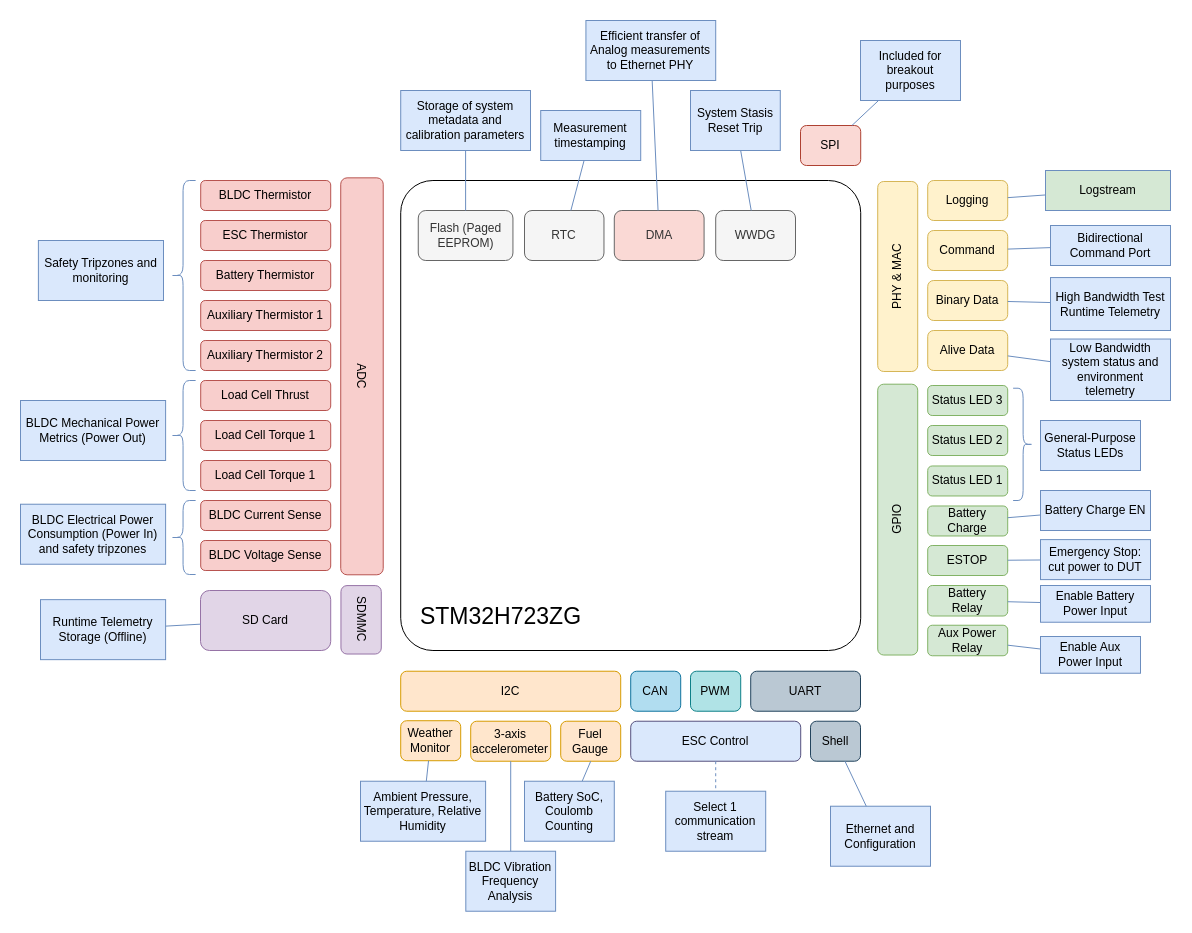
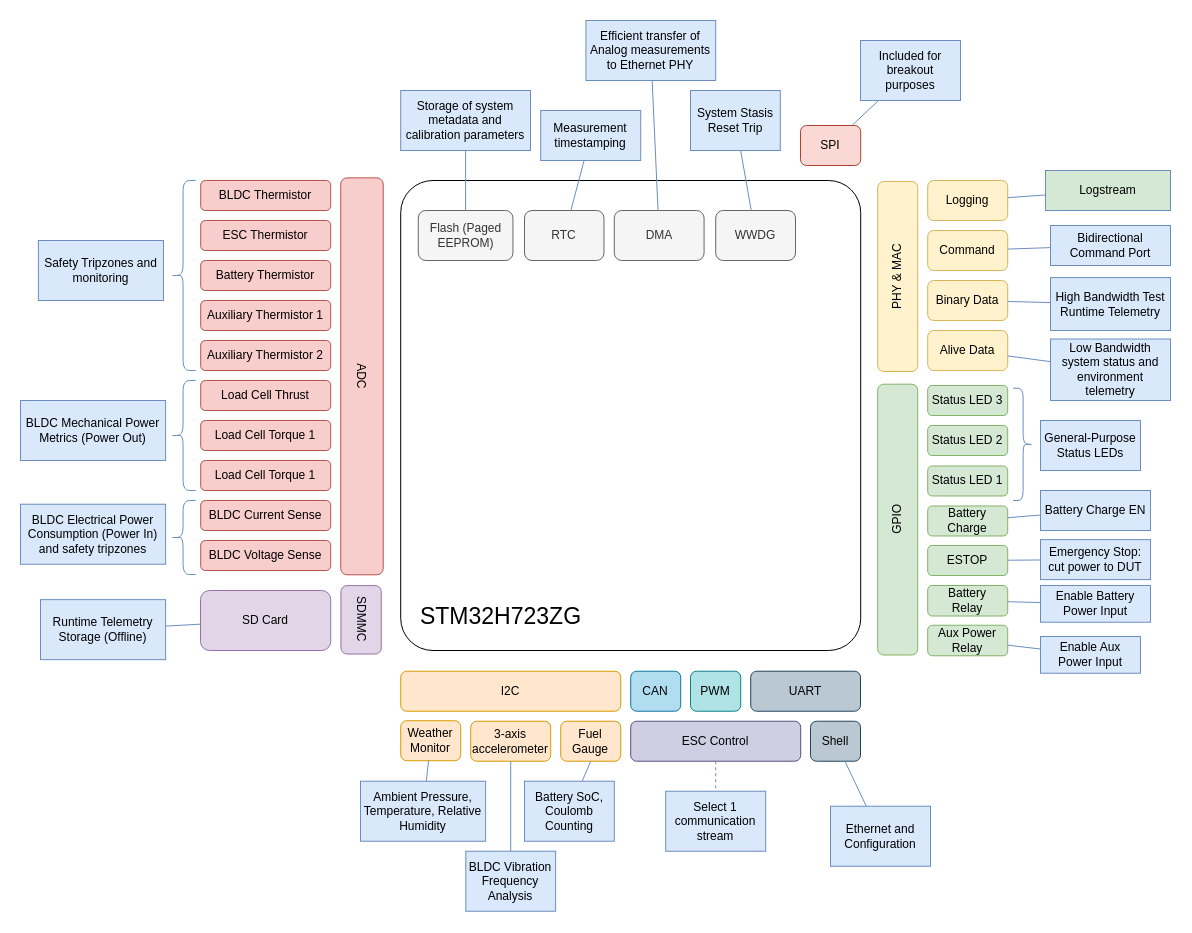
  <mxCell id="0" />
  <mxCell id="1" parent="0" />
  <mxCell id="2" value="" style="rounded=1;whiteSpace=wrap;html=1;arcSize=7;" vertex="1" parent="1"><mxGeometry x="400.21" y="180" width="460" height="470" as="geometry" /></mxCell>
  <mxCell id="3" value="ADC" style="rounded=1;whiteSpace=wrap;html=1;rotation=90;fillColor=#f8cecc;strokeColor=#b85450;" vertex="1" parent="1"><mxGeometry x="163" y="354.57" width="396.94" height="42.5" as="geometry" /></mxCell>
- <mxCell id="4" value="ESC Control" style="rounded=1;whiteSpace=wrap;html=1;fillColor=#dae8fc;strokeColor=#56517e;" vertex="1" parent="1"><mxGeometry x="630.21" y="720.73" width="170" height="40" as="geometry" /></mxCell>
+ <mxCell id="4" value="ESC Control" style="rounded=1;whiteSpace=wrap;html=1;fillColor=#d0cee2;strokeColor=#56517e;" vertex="1" parent="1"><mxGeometry x="630.21" y="720.73" width="170" height="40" as="geometry" /></mxCell>
  <mxCell id="5" value="CAN" style="rounded=1;whiteSpace=wrap;html=1;fillColor=#b1ddf0;strokeColor=#10739e;" vertex="1" parent="1"><mxGeometry x="630.21" y="670.73" width="50" height="40" as="geometry" /></mxCell>
  <mxCell id="6" value="PWM" style="rounded=1;whiteSpace=wrap;html=1;fillColor=#b0e3e6;strokeColor=#0e8088;" vertex="1" parent="1"><mxGeometry x="690" y="670.73" width="50.21" height="40" as="geometry" /></mxCell>
  <mxCell id="7" value="UART" style="rounded=1;whiteSpace=wrap;html=1;fillColor=#bac8d3;strokeColor=#23445d;" vertex="1" parent="1"><mxGeometry x="750.21" y="670.73" width="109.79" height="40" as="geometry" /></mxCell>
  <mxCell id="8" value="I2C" style="rounded=1;whiteSpace=wrap;html=1;rotation=0;fillColor=#ffe6cc;strokeColor=#d79b00;" vertex="1" parent="1"><mxGeometry x="400.21" y="670.73" width="220" height="40" as="geometry" /></mxCell>
  <mxCell id="9" value="PHY &amp;amp; MAC" style="rounded=1;whiteSpace=wrap;html=1;rotation=-90;fillColor=#fff2cc;strokeColor=#d6b656;" vertex="1" parent="1"><mxGeometry x="802.21" y="256" width="190" height="40" as="geometry" /></mxCell>
  <mxCell id="10" value="ESC Thermistor" style="rounded=1;whiteSpace=wrap;html=1;fillColor=#f8cecc;strokeColor=#b85450;" vertex="1" parent="1"><mxGeometry x="200.21" y="220" width="130" height="30" as="geometry" /></mxCell>
  <mxCell id="11" value="BLDC Thermistor" style="rounded=1;whiteSpace=wrap;html=1;fillColor=#f8cecc;strokeColor=#b85450;" vertex="1" parent="1"><mxGeometry x="200.21" y="180" width="130" height="30" as="geometry" /></mxCell>
  <mxCell id="12" value="Battery Thermistor" style="rounded=1;whiteSpace=wrap;html=1;fillColor=#f8cecc;strokeColor=#b85450;" vertex="1" parent="1"><mxGeometry x="200.21" y="260" width="130" height="30" as="geometry" /></mxCell>
  <mxCell id="13" value="Weather Monitor" style="rounded=1;whiteSpace=wrap;html=1;fillColor=#ffe6cc;strokeColor=#d79b00;" vertex="1" parent="1"><mxGeometry x="400.21" y="720.23" width="60" height="40" as="geometry" /></mxCell>
  <mxCell id="14" value="Fuel Gauge" style="rounded=1;whiteSpace=wrap;html=1;fillColor=#ffe6cc;strokeColor=#d79b00;" vertex="1" parent="1"><mxGeometry x="560.21" y="720.73" width="60" height="40" as="geometry" /></mxCell>
  <mxCell id="15" value="Auxiliary Thermistor 1" style="rounded=1;whiteSpace=wrap;html=1;fillColor=#f8cecc;strokeColor=#b85450;" vertex="1" parent="1"><mxGeometry x="200.21" y="300" width="130" height="30" as="geometry" /></mxCell>
  <mxCell id="16" value="Auxiliary Thermistor 2" style="rounded=1;whiteSpace=wrap;html=1;fillColor=#f8cecc;strokeColor=#b85450;" vertex="1" parent="1"><mxGeometry x="200.21" y="340" width="130" height="30" as="geometry" /></mxCell>
  <mxCell id="17" value="Load Cell Thrust" style="rounded=1;whiteSpace=wrap;html=1;fillColor=#f8cecc;strokeColor=#b85450;" vertex="1" parent="1"><mxGeometry x="200.21" y="380" width="130" height="30" as="geometry" /></mxCell>
  <mxCell id="18" value="Load Cell Torque 1" style="rounded=1;whiteSpace=wrap;html=1;fillColor=#f8cecc;strokeColor=#b85450;" vertex="1" parent="1"><mxGeometry x="200.21" y="420" width="130" height="30" as="geometry" /></mxCell>
  <mxCell id="19" value="Load Cell Torque 1" style="rounded=1;whiteSpace=wrap;html=1;fillColor=#f8cecc;strokeColor=#b85450;" vertex="1" parent="1"><mxGeometry x="200.21" y="460" width="130" height="30" as="geometry" /></mxCell>
  <mxCell id="20" value="3-axis accelerometer" style="rounded=1;whiteSpace=wrap;html=1;fillColor=#ffe6cc;strokeColor=#d79b00;" vertex="1" parent="1"><mxGeometry x="470.21" y="720.73" width="80" height="40" as="geometry" /></mxCell>
  <mxCell id="21" value="Select 1 communication stream" style="rounded=0;whiteSpace=wrap;html=1;fillColor=#dae8fc;strokeColor=#6c8ebf;" vertex="1" parent="1"><mxGeometry x="665.21" y="790.73" width="100" height="60" as="geometry" /></mxCell>
  <mxCell id="22" value="" style="endArrow=none;html=1;rounded=0;fillColor=#dae8fc;strokeColor=#6c8ebf;dashed=1;" edge="1" parent="1" source="4" target="21"><mxGeometry width="50" height="50" relative="1" as="geometry"><mxPoint x="860.21" y="645.73" as="sourcePoint" /><mxPoint x="910.21" y="595.73" as="targetPoint" /></mxGeometry></mxCell>
  <mxCell id="23" value="GPIO" style="rounded=1;whiteSpace=wrap;html=1;rotation=-90;fillColor=#d5e8d4;strokeColor=#82b366;" vertex="1" parent="1"><mxGeometry x="761.8" y="499.11" width="270.82" height="40" as="geometry" /></mxCell>
  <mxCell id="24" value="Battery Charge" style="rounded=1;whiteSpace=wrap;html=1;fillColor=#d5e8d4;strokeColor=#82b366;" vertex="1" parent="1"><mxGeometry x="927.21" y="505.47" width="80" height="30" as="geometry" /></mxCell>
  <mxCell id="25" value="Status LED 1" style="rounded=1;whiteSpace=wrap;html=1;fillColor=#d5e8d4;strokeColor=#82b366;" vertex="1" parent="1"><mxGeometry x="927.21" y="465.47" width="80" height="30" as="geometry" /></mxCell>
  <mxCell id="26" value="Status LED 2" style="rounded=1;whiteSpace=wrap;html=1;fillColor=#d5e8d4;strokeColor=#82b366;" vertex="1" parent="1"><mxGeometry x="927.21" y="425" width="80" height="30" as="geometry" /></mxCell>
  <mxCell id="27" value="Status LED 3" style="rounded=1;whiteSpace=wrap;html=1;fillColor=#d5e8d4;strokeColor=#82b366;" vertex="1" parent="1"><mxGeometry x="927.21" y="385" width="80" height="30" as="geometry" /></mxCell>
  <mxCell id="28" value="BLDC Current Sense" style="rounded=1;whiteSpace=wrap;html=1;fillColor=#f8cecc;strokeColor=#b85450;" vertex="1" parent="1"><mxGeometry x="200.21" y="500" width="130" height="30" as="geometry" /></mxCell>
  <mxCell id="29" value="BLDC Voltage Sense" style="rounded=1;whiteSpace=wrap;html=1;fillColor=#f8cecc;strokeColor=#b85450;" vertex="1" parent="1"><mxGeometry x="200.21" y="540" width="130" height="30" as="geometry" /></mxCell>
  <mxCell id="30" value="ESTOP" style="rounded=1;whiteSpace=wrap;html=1;fillColor=#d5e8d4;strokeColor=#82b366;" vertex="1" parent="1"><mxGeometry x="927.21" y="545" width="80" height="30" as="geometry" /></mxCell>
  <mxCell id="31" value="Logging" style="rounded=1;whiteSpace=wrap;html=1;fillColor=#fff2cc;strokeColor=#d6b656;" vertex="1" parent="1"><mxGeometry x="927.21" y="180" width="80" height="40" as="geometry" /></mxCell>
  <mxCell id="32" value="Command" style="rounded=1;whiteSpace=wrap;html=1;fillColor=#fff2cc;strokeColor=#d6b656;" vertex="1" parent="1"><mxGeometry x="927.21" y="230" width="80" height="40" as="geometry" /></mxCell>
  <mxCell id="33" value="Binary Data" style="rounded=1;whiteSpace=wrap;html=1;fillColor=#fff2cc;strokeColor=#d6b656;" vertex="1" parent="1"><mxGeometry x="927.21" y="280" width="80" height="40" as="geometry" /></mxCell>
  <mxCell id="34" value="Alive Data" style="rounded=1;whiteSpace=wrap;html=1;fillColor=#fff2cc;strokeColor=#d6b656;" vertex="1" parent="1"><mxGeometry x="927.21" y="330" width="80" height="40" as="geometry" /></mxCell>
  <mxCell id="35" value="SDMMC" style="rounded=1;whiteSpace=wrap;html=1;rotation=90;fillColor=#e1d5e7;strokeColor=#9673a6;" vertex="1" parent="1"><mxGeometry x="326.4" y="599.15" width="68.43" height="40.34" as="geometry" /></mxCell>
  <mxCell id="36" value="SD Card" style="rounded=1;whiteSpace=wrap;html=1;rotation=0;fillColor=#e1d5e7;strokeColor=#9673a6;" vertex="1" parent="1"><mxGeometry x="200" y="590" width="130.21" height="60" as="geometry" /></mxCell>
  <mxCell id="37" value="Battery&lt;br&gt;Relay" style="rounded=1;whiteSpace=wrap;html=1;fillColor=#d5e8d4;strokeColor=#82b366;" vertex="1" parent="1"><mxGeometry x="927.21" y="585" width="80" height="30.51" as="geometry" /></mxCell>
  <mxCell id="38" value="SPI" style="rounded=1;whiteSpace=wrap;html=1;rotation=0;fillColor=#fad9d5;strokeColor=#ae4132;" vertex="1" parent="1"><mxGeometry x="800" y="125" width="60.21" height="40" as="geometry" /></mxCell>
  <mxCell id="39" value="Included for breakout purposes" style="rounded=0;whiteSpace=wrap;html=1;fillColor=#dae8fc;strokeColor=#6c8ebf;" vertex="1" parent="1"><mxGeometry x="860" y="40" width="100" height="60" as="geometry" /></mxCell>
  <mxCell id="40" value="" style="endArrow=none;html=1;rounded=0;fillColor=#dae8fc;strokeColor=#6c8ebf;" edge="1" parent="1" source="38" target="39"><mxGeometry width="50" height="50" relative="1" as="geometry"><mxPoint x="715" y="770" as="sourcePoint" /><mxPoint x="715" y="800" as="targetPoint" /></mxGeometry></mxCell>
  <mxCell id="41" value="Shell" style="rounded=1;whiteSpace=wrap;html=1;fillColor=#bac8d3;strokeColor=#23445d;" vertex="1" parent="1"><mxGeometry x="810" y="720.73" width="50" height="40" as="geometry" /></mxCell>
  <mxCell id="42" value="Ethernet and Configuration" style="rounded=0;whiteSpace=wrap;html=1;fillColor=#dae8fc;strokeColor=#6c8ebf;" vertex="1" parent="1"><mxGeometry x="830" y="805.73" width="100" height="60" as="geometry" /></mxCell>
  <mxCell id="43" value="" style="endArrow=none;html=1;rounded=0;fillColor=#dae8fc;strokeColor=#6c8ebf;" edge="1" parent="1" target="42" source="41"><mxGeometry width="50" height="50" relative="1" as="geometry"><mxPoint x="879.79" y="775.73" as="sourcePoint" /><mxPoint x="1075" y="610.73" as="targetPoint" /></mxGeometry></mxCell>
  <mxCell id="44" value="Battery SoC, Coulomb Counting" style="rounded=0;whiteSpace=wrap;html=1;fillColor=#dae8fc;strokeColor=#6c8ebf;" vertex="1" parent="1"><mxGeometry x="524" y="780.73" width="89.79" height="60" as="geometry" /></mxCell>
  <mxCell id="45" value="" style="endArrow=none;html=1;rounded=0;fillColor=#dae8fc;strokeColor=#6c8ebf;exitX=0.5;exitY=1;exitDx=0;exitDy=0;" edge="1" parent="1" target="44" source="14"><mxGeometry width="50" height="50" relative="1" as="geometry"><mxPoint x="560" y="775.73" as="sourcePoint" /><mxPoint x="755" y="610.73" as="targetPoint" /></mxGeometry></mxCell>
  <mxCell id="46" value="BLDC Vibration Frequency Analysis" style="rounded=0;whiteSpace=wrap;html=1;fillColor=#dae8fc;strokeColor=#6c8ebf;" vertex="1" parent="1"><mxGeometry x="465.31" y="850.73" width="89.79" height="60" as="geometry" /></mxCell>
  <mxCell id="47" value="" style="endArrow=none;html=1;rounded=0;fillColor=#dae8fc;strokeColor=#6c8ebf;" edge="1" parent="1" target="46" source="20"><mxGeometry width="50" height="50" relative="1" as="geometry"><mxPoint x="469.79" y="790.73" as="sourcePoint" /><mxPoint x="634.79" y="640.73" as="targetPoint" /></mxGeometry></mxCell>
  <mxCell id="48" value="Ambient Pressure, Temperature, Relative Humidity" style="rounded=0;whiteSpace=wrap;html=1;fillColor=#dae8fc;strokeColor=#6c8ebf;" vertex="1" parent="1"><mxGeometry x="360" y="780.73" width="125.11" height="60" as="geometry" /></mxCell>
  <mxCell id="49" value="" style="endArrow=none;html=1;rounded=0;fillColor=#dae8fc;strokeColor=#6c8ebf;" edge="1" parent="1" source="13" target="48"><mxGeometry width="50" height="50" relative="1" as="geometry"><mxPoint x="600" y="770.73" as="sourcePoint" /><mxPoint x="592" y="790.73" as="targetPoint" /></mxGeometry></mxCell>
  <mxCell id="50" value="Runtime Telemetry Storage (Offline)" style="rounded=0;whiteSpace=wrap;html=1;fillColor=#dae8fc;strokeColor=#6c8ebf;" vertex="1" parent="1"><mxGeometry x="40" y="599.15" width="125.11" height="60" as="geometry" /></mxCell>
  <mxCell id="51" value="" style="endArrow=none;html=1;rounded=0;fillColor=#dae8fc;strokeColor=#6c8ebf;" edge="1" parent="1" source="36" target="50"><mxGeometry width="50" height="50" relative="1" as="geometry"><mxPoint x="510" y="770" as="sourcePoint" /><mxPoint x="510" y="860" as="targetPoint" /></mxGeometry></mxCell>
  <mxCell id="52" value="BLDC Electrical Power Consumption (Power In) and safety tripzones" style="rounded=0;whiteSpace=wrap;html=1;fillColor=#dae8fc;strokeColor=#6c8ebf;" vertex="1" parent="1"><mxGeometry x="20" y="503.73" width="145.11" height="60" as="geometry" /></mxCell>
  <mxCell id="53" value="BLDC Mechanical Power Metrics (Power Out)" style="rounded=0;whiteSpace=wrap;html=1;fillColor=#dae8fc;strokeColor=#6c8ebf;" vertex="1" parent="1"><mxGeometry x="20" y="400" width="145.11" height="60" as="geometry" /></mxCell>
  <mxCell id="54" value="" style="shape=curlyBracket;whiteSpace=wrap;html=1;rounded=1;labelPosition=left;verticalLabelPosition=middle;align=right;verticalAlign=middle;fillColor=#dae8fc;strokeColor=#6c8ebf;" vertex="1" parent="1"><mxGeometry x="170" y="500" width="25.11" height="74" as="geometry" /></mxCell>
  <mxCell id="55" value="" style="shape=curlyBracket;whiteSpace=wrap;html=1;rounded=1;labelPosition=left;verticalLabelPosition=middle;align=right;verticalAlign=middle;fillColor=#dae8fc;strokeColor=#6c8ebf;" vertex="1" parent="1"><mxGeometry x="170" y="380" width="25.11" height="110" as="geometry" /></mxCell>
  <mxCell id="56" value="Safety Tripzones and monitoring" style="rounded=0;whiteSpace=wrap;html=1;fillColor=#dae8fc;strokeColor=#6c8ebf;" vertex="1" parent="1"><mxGeometry x="37.89" y="240" width="125.11" height="60" as="geometry" /></mxCell>
  <mxCell id="57" value="" style="shape=curlyBracket;whiteSpace=wrap;html=1;rounded=1;labelPosition=left;verticalLabelPosition=middle;align=right;verticalAlign=middle;fillColor=#dae8fc;strokeColor=#6c8ebf;" vertex="1" parent="1"><mxGeometry x="170" y="180" width="25.11" height="190" as="geometry" /></mxCell>
  <mxCell id="58" value="Logstream" style="rounded=0;whiteSpace=wrap;html=1;fillColor=#d5e8d4;strokeColor=#6c8ebf;" vertex="1" parent="1"><mxGeometry x="1045" y="170" width="125" height="40" as="geometry" /></mxCell>
  <mxCell id="59" value="" style="endArrow=none;html=1;rounded=0;fillColor=#dae8fc;strokeColor=#6c8ebf;" edge="1" parent="1" source="31" target="58"><mxGeometry width="50" height="50" relative="1" as="geometry"><mxPoint x="845" y="105" as="sourcePoint" /><mxPoint x="852" y="80" as="targetPoint" /></mxGeometry></mxCell>
  <mxCell id="60" value="Bidirectional Command Port" style="rounded=0;whiteSpace=wrap;html=1;fillColor=#dae8fc;strokeColor=#6c8ebf;" vertex="1" parent="1"><mxGeometry x="1050" y="225" width="120" height="40" as="geometry" /></mxCell>
  <mxCell id="61" value="" style="endArrow=none;html=1;rounded=0;fillColor=#dae8fc;strokeColor=#6c8ebf;" edge="1" parent="1" source="32" target="60"><mxGeometry width="50" height="50" relative="1" as="geometry"><mxPoint x="1017" y="207" as="sourcePoint" /><mxPoint x="1070" y="204" as="targetPoint" /></mxGeometry></mxCell>
  <mxCell id="62" value="High Bandwidth Test Runtime Telemetry" style="rounded=0;whiteSpace=wrap;html=1;fillColor=#dae8fc;strokeColor=#6c8ebf;" vertex="1" parent="1"><mxGeometry x="1050" y="277.07" width="120" height="52.93" as="geometry" /></mxCell>
  <mxCell id="63" value="" style="endArrow=none;html=1;rounded=0;fillColor=#dae8fc;strokeColor=#6c8ebf;" edge="1" parent="1" source="33" target="62"><mxGeometry width="50" height="50" relative="1" as="geometry"><mxPoint x="1017" y="263" as="sourcePoint" /><mxPoint x="1070" y="266" as="targetPoint" /></mxGeometry></mxCell>
  <mxCell id="64" value="Low Bandwidth system status and environment telemetry" style="rounded=0;whiteSpace=wrap;html=1;fillColor=#dae8fc;strokeColor=#6c8ebf;" vertex="1" parent="1"><mxGeometry x="1050" y="338.53" width="120" height="61.47" as="geometry" /></mxCell>
  <mxCell id="65" value="" style="endArrow=none;html=1;rounded=0;fillColor=#dae8fc;strokeColor=#6c8ebf;" edge="1" parent="1" source="34" target="64"><mxGeometry width="50" height="50" relative="1" as="geometry"><mxPoint x="1017" y="311" as="sourcePoint" /><mxPoint x="1080" y="312" as="targetPoint" /></mxGeometry></mxCell>
  <mxCell id="66" value="Enable Battery Power Input" style="rounded=0;whiteSpace=wrap;html=1;fillColor=#dae8fc;strokeColor=#6c8ebf;" vertex="1" parent="1"><mxGeometry x="1040" y="585" width="110" height="36.73" as="geometry" /></mxCell>
  <mxCell id="67" value="" style="endArrow=none;html=1;rounded=0;fillColor=#dae8fc;strokeColor=#6c8ebf;" edge="1" parent="1" source="37" target="66"><mxGeometry width="50" height="50" relative="1" as="geometry"><mxPoint x="1017" y="394" as="sourcePoint" /><mxPoint x="1060" y="398" as="targetPoint" /></mxGeometry></mxCell>
  <mxCell id="68" value="Aux Power Relay" style="rounded=1;whiteSpace=wrap;html=1;fillColor=#d5e8d4;strokeColor=#82b366;" vertex="1" parent="1"><mxGeometry x="927.21" y="624.74" width="80" height="30.51" as="geometry" /></mxCell>
  <mxCell id="69" value="Enable Aux Power Input" style="rounded=0;whiteSpace=wrap;html=1;fillColor=#dae8fc;strokeColor=#6c8ebf;" vertex="1" parent="1"><mxGeometry x="1040" y="636" width="100" height="36.73" as="geometry" /></mxCell>
  <mxCell id="70" value="" style="endArrow=none;html=1;rounded=0;fillColor=#dae8fc;strokeColor=#6c8ebf;" edge="1" parent="1" source="68" target="69"><mxGeometry width="50" height="50" relative="1" as="geometry"><mxPoint x="1017" y="610" as="sourcePoint" /><mxPoint x="1070" y="610" as="targetPoint" /></mxGeometry></mxCell>
  <mxCell id="71" value="Emergency Stop: cut power to DUT" style="rounded=0;whiteSpace=wrap;html=1;fillColor=#dae8fc;strokeColor=#6c8ebf;" vertex="1" parent="1"><mxGeometry x="1040" y="539.11" width="110" height="40" as="geometry" /></mxCell>
  <mxCell id="72" value="" style="endArrow=none;html=1;rounded=0;fillColor=#dae8fc;strokeColor=#6c8ebf;" edge="1" parent="1" source="30" target="71"><mxGeometry width="50" height="50" relative="1" as="geometry"><mxPoint x="1017" y="610" as="sourcePoint" /><mxPoint x="1070" y="610" as="targetPoint" /></mxGeometry></mxCell>
  <mxCell id="73" value="Battery Charge EN" style="rounded=0;whiteSpace=wrap;html=1;fillColor=#dae8fc;strokeColor=#6c8ebf;" vertex="1" parent="1"><mxGeometry x="1040" y="490" width="110" height="40" as="geometry" /></mxCell>
  <mxCell id="74" value="" style="endArrow=none;html=1;rounded=0;fillColor=#dae8fc;strokeColor=#6c8ebf;" edge="1" parent="1" target="73" source="24"><mxGeometry width="50" height="50" relative="1" as="geometry"><mxPoint x="1050" y="499.53" as="sourcePoint" /><mxPoint x="1113" y="549.53" as="targetPoint" /></mxGeometry></mxCell>
  <mxCell id="75" value="" style="shape=curlyBracket;whiteSpace=wrap;html=1;rounded=1;flipH=1;labelPosition=right;verticalLabelPosition=middle;align=left;verticalAlign=middle;fillColor=#dae8fc;strokeColor=#6c8ebf;" vertex="1" parent="1"><mxGeometry x="1012.62" y="387.72" width="20" height="112.28" as="geometry" /></mxCell>
  <mxCell id="76" value="General-Purpose Status LEDs" style="rounded=0;whiteSpace=wrap;html=1;fillColor=#dae8fc;strokeColor=#6c8ebf;" vertex="1" parent="1"><mxGeometry x="1040" y="420" width="100" height="50" as="geometry" /></mxCell>
  <mxCell id="77" value="WWDG" style="rounded=1;whiteSpace=wrap;html=1;fillColor=#f5f5f5;strokeColor=#666666;fontColor=#333333;" vertex="1" parent="1"><mxGeometry x="715.21" y="210" width="79.79" height="50" as="geometry" /></mxCell>
- <mxCell id="78" value="DMA" style="rounded=1;whiteSpace=wrap;html=1;fillColor=#fad9d5;strokeColor=#666666;fontColor=#333333;" vertex="1" parent="1"><mxGeometry x="613.79" y="210" width="89.79" height="50" as="geometry" /></mxCell>
+ <mxCell id="78" value="DMA" style="rounded=1;whiteSpace=wrap;html=1;fillColor=#f5f5f5;strokeColor=#666666;fontColor=#333333;" vertex="1" parent="1"><mxGeometry x="613.79" y="210" width="89.79" height="50" as="geometry" /></mxCell>
  <mxCell id="79" value="Flash (Paged EEPROM)" style="rounded=1;whiteSpace=wrap;html=1;fillColor=#f5f5f5;strokeColor=#666666;fontColor=#333333;" vertex="1" parent="1"><mxGeometry x="417.76" y="210" width="94.69" height="50" as="geometry" /></mxCell>
  <mxCell id="80" value="STM32H723ZG" style="text;html=1;align=center;verticalAlign=middle;resizable=0;points=[];autosize=1;strokeColor=none;fillColor=none;fontSize=23;" vertex="1" parent="1"><mxGeometry x="410" y="596" width="180" height="40" as="geometry" /></mxCell>
  <mxCell id="81" value="Storage of system metadata and calibration parameters" style="rounded=0;whiteSpace=wrap;html=1;fillColor=#dae8fc;strokeColor=#6c8ebf;" vertex="1" parent="1"><mxGeometry x="400.21" y="90" width="129.79" height="60" as="geometry" /></mxCell>
  <mxCell id="82" value="" style="endArrow=none;html=1;rounded=0;fillColor=#dae8fc;strokeColor=#6c8ebf;" edge="1" parent="1" source="81" target="79"><mxGeometry width="50" height="50" relative="1" as="geometry"><mxPoint x="210" y="634" as="sourcePoint" /><mxPoint x="175" y="636" as="targetPoint" /></mxGeometry></mxCell>
  <mxCell id="83" value="Efficient transfer of Analog measurements to Ethernet PHY" style="rounded=0;whiteSpace=wrap;html=1;fillColor=#dae8fc;strokeColor=#6c8ebf;" vertex="1" parent="1"><mxGeometry x="585.42" y="20" width="129.79" height="60" as="geometry" /></mxCell>
  <mxCell id="84" value="" style="endArrow=none;html=1;rounded=0;fillColor=#dae8fc;strokeColor=#6c8ebf;" edge="1" parent="1" source="83" target="78"><mxGeometry width="50" height="50" relative="1" as="geometry"><mxPoint x="375.1" y="604" as="sourcePoint" /><mxPoint x="667.1" y="180" as="targetPoint" /></mxGeometry></mxCell>
  <mxCell id="85" value="System Stasis Reset Trip" style="rounded=0;whiteSpace=wrap;html=1;fillColor=#dae8fc;strokeColor=#6c8ebf;" vertex="1" parent="1"><mxGeometry x="690" y="90" width="89.79" height="60" as="geometry" /></mxCell>
  <mxCell id="86" value="" style="endArrow=none;html=1;rounded=0;fillColor=#dae8fc;strokeColor=#6c8ebf;" edge="1" parent="1" source="85" target="77"><mxGeometry width="50" height="50" relative="1" as="geometry"><mxPoint x="636" y="160" as="sourcePoint" /><mxPoint x="656" y="220" as="targetPoint" /></mxGeometry></mxCell>
  <mxCell id="87" value="RTC" style="rounded=1;whiteSpace=wrap;html=1;fillColor=#f5f5f5;strokeColor=#666666;fontColor=#333333;" vertex="1" parent="1"><mxGeometry x="524" y="210" width="79.48" height="50" as="geometry" /></mxCell>
  <mxCell id="88" value="Measurement timestamping" style="rounded=0;whiteSpace=wrap;html=1;fillColor=#dae8fc;strokeColor=#6c8ebf;" vertex="1" parent="1"><mxGeometry x="540.21" y="110" width="100" height="50" as="geometry" /></mxCell>
  <mxCell id="89" value="" style="endArrow=none;html=1;rounded=0;fillColor=#dae8fc;strokeColor=#6c8ebf;" edge="1" parent="1" source="88" target="87"><mxGeometry width="50" height="50" relative="1" as="geometry"><mxPoint x="475" y="160" as="sourcePoint" /><mxPoint x="475" y="220" as="targetPoint" /></mxGeometry></mxCell>
